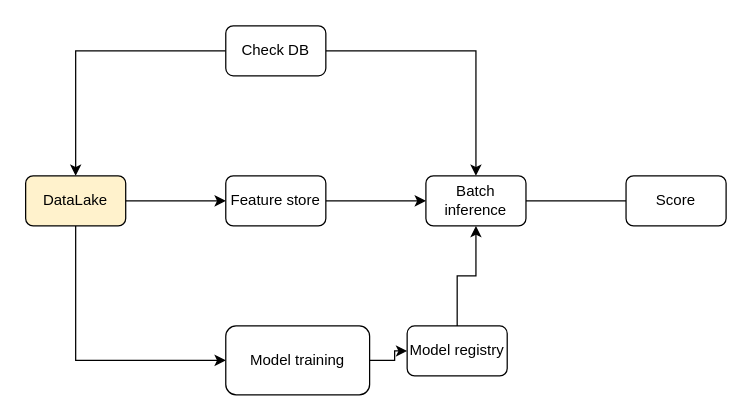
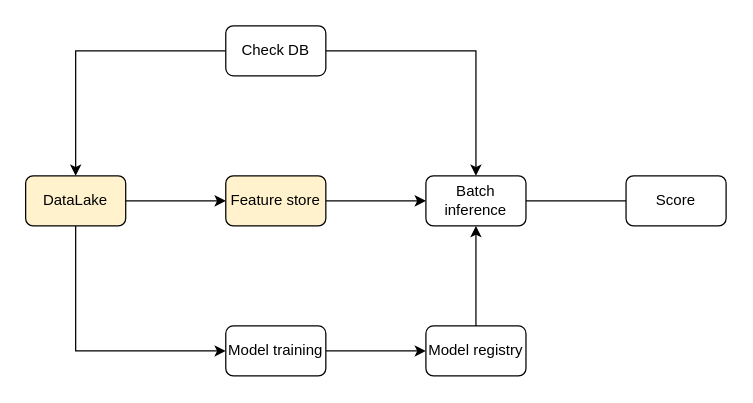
  <mxCell id="0" />
  <mxCell id="1" parent="0" />
  <mxCell id="2" style="edgeStyle=orthogonalEdgeStyle;rounded=0;orthogonalLoop=1;jettySize=auto;html=1;exitX=0;exitY=0.5;exitDx=0;exitDy=0;entryX=0.5;entryY=0;entryDx=0;entryDy=0;" edge="1" parent="1" source="4" target="7"><mxGeometry relative="1" as="geometry" /></mxCell>
  <mxCell id="3" style="edgeStyle=orthogonalEdgeStyle;rounded=0;orthogonalLoop=1;jettySize=auto;html=1;exitX=1;exitY=0.5;exitDx=0;exitDy=0;entryX=0.5;entryY=0;entryDx=0;entryDy=0;" edge="1" parent="1" source="4" target="9"><mxGeometry relative="1" as="geometry" /></mxCell>
  <mxCell id="4" value="Check DB" style="rounded=1;whiteSpace=wrap;html=1;" vertex="1" parent="1"><mxGeometry x="180" y="20" width="80" height="40" as="geometry" /></mxCell>
  <mxCell id="5" style="edgeStyle=orthogonalEdgeStyle;rounded=0;orthogonalLoop=1;jettySize=auto;html=1;exitX=0.5;exitY=1;exitDx=0;exitDy=0;entryX=0;entryY=0.5;entryDx=0;entryDy=0;" edge="1" parent="1" source="7" target="13"><mxGeometry relative="1" as="geometry" /></mxCell>
  <mxCell id="6" style="edgeStyle=orthogonalEdgeStyle;rounded=0;orthogonalLoop=1;jettySize=auto;html=1;exitX=1;exitY=0.5;exitDx=0;exitDy=0;entryX=0;entryY=0.5;entryDx=0;entryDy=0;" edge="1" parent="1" source="7" target="15"><mxGeometry relative="1" as="geometry" /></mxCell>
  <mxCell id="7" value="DataLake" style="rounded=1;whiteSpace=wrap;html=1;fillColor=#fff2cc;" vertex="1" parent="1"><mxGeometry x="20" y="140" width="80" height="40" as="geometry" /></mxCell>
  <mxCell id="8" style="edgeStyle=orthogonalEdgeStyle;rounded=0;orthogonalLoop=1;jettySize=auto;html=1;exitX=1;exitY=0.5;exitDx=0;exitDy=0;entryX=0;entryY=0.5;entryDx=0;entryDy=0;endArrow=none;" edge="1" parent="1" source="9" target="16"><mxGeometry relative="1" as="geometry" /></mxCell>
  <mxCell id="9" value="Batch inference" style="rounded=1;whiteSpace=wrap;html=1;" vertex="1" parent="1"><mxGeometry x="340" y="140" width="80" height="40" as="geometry" /></mxCell>
  <mxCell id="10" style="edgeStyle=orthogonalEdgeStyle;rounded=0;orthogonalLoop=1;jettySize=auto;html=1;exitX=0.5;exitY=0;exitDx=0;exitDy=0;entryX=0.5;entryY=1;entryDx=0;entryDy=0;" edge="1" parent="1" source="11" target="9"><mxGeometry relative="1" as="geometry" /></mxCell>
- <mxCell id="11" value="Model registry" style="rounded=1;whiteSpace=wrap;html=1;" vertex="1" parent="1"><mxGeometry x="325" y="260" width="80" height="40" as="geometry" /></mxCell>
+ <mxCell id="11" value="Model registry" style="rounded=1;whiteSpace=wrap;html=1;" vertex="1" parent="1"><mxGeometry x="340" y="260" width="80" height="40" as="geometry" /></mxCell>
  <mxCell id="12" style="edgeStyle=orthogonalEdgeStyle;rounded=0;orthogonalLoop=1;jettySize=auto;html=1;exitX=1;exitY=0.5;exitDx=0;exitDy=0;" edge="1" parent="1" source="13" target="11"><mxGeometry relative="1" as="geometry" /></mxCell>
- <mxCell id="13" value="Model training" style="rounded=1;whiteSpace=wrap;html=1;" vertex="1" parent="1"><mxGeometry x="180" y="260" width="115" height="55" as="geometry" /></mxCell>
+ <mxCell id="13" value="Model training" style="rounded=1;whiteSpace=wrap;html=1;" vertex="1" parent="1"><mxGeometry x="180" y="260" width="80" height="40" as="geometry" /></mxCell>
  <mxCell id="14" style="edgeStyle=orthogonalEdgeStyle;rounded=0;orthogonalLoop=1;jettySize=auto;html=1;exitX=1;exitY=0.5;exitDx=0;exitDy=0;entryX=0;entryY=0.5;entryDx=0;entryDy=0;" edge="1" parent="1" source="15" target="9"><mxGeometry relative="1" as="geometry" /></mxCell>
- <mxCell id="15" value="Feature store" style="rounded=1;whiteSpace=wrap;html=1;" vertex="1" parent="1"><mxGeometry x="180" y="140" width="80" height="40" as="geometry" /></mxCell>
+ <mxCell id="15" value="Feature store" style="rounded=1;whiteSpace=wrap;html=1;fillColor=#fff2cc;" vertex="1" parent="1"><mxGeometry x="180" y="140" width="80" height="40" as="geometry" /></mxCell>
  <mxCell id="16" value="Score" style="rounded=1;whiteSpace=wrap;html=1;" vertex="1" parent="1"><mxGeometry x="500" y="140" width="80" height="40" as="geometry" /></mxCell>
